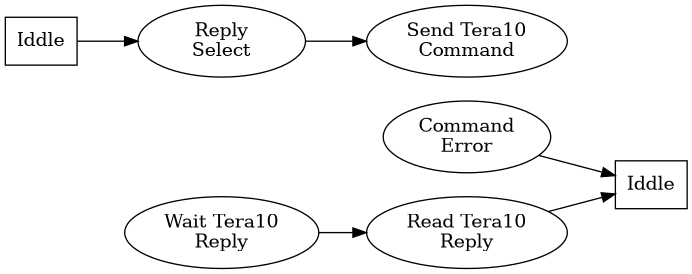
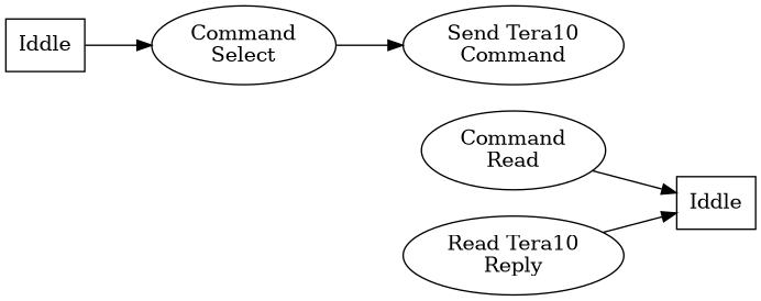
  digraph {
    rankdir=LR
-   n1 [label="Command\nError"]
+   n1 [label="Command\nRead"]
    n2 [label="Send Tera10\nCommand"]
    n3 [label=Iddle shape=box]
    n4 [label=Iddle shape=box]
-   n5 [label="Reply\nSelect"]
-   n6 [label="Wait Tera10\nReply"]
+   n5 [label="Command\nSelect"]
    n7 [label="Read Tera10\nReply"]
    subgraph sub_1 {
      rank=same
      n1
      n2
    }
    n1 -> n3
    n4 -> n5
    n5 -> n2
-   n6 -> n7
    n7 -> n3
  }
